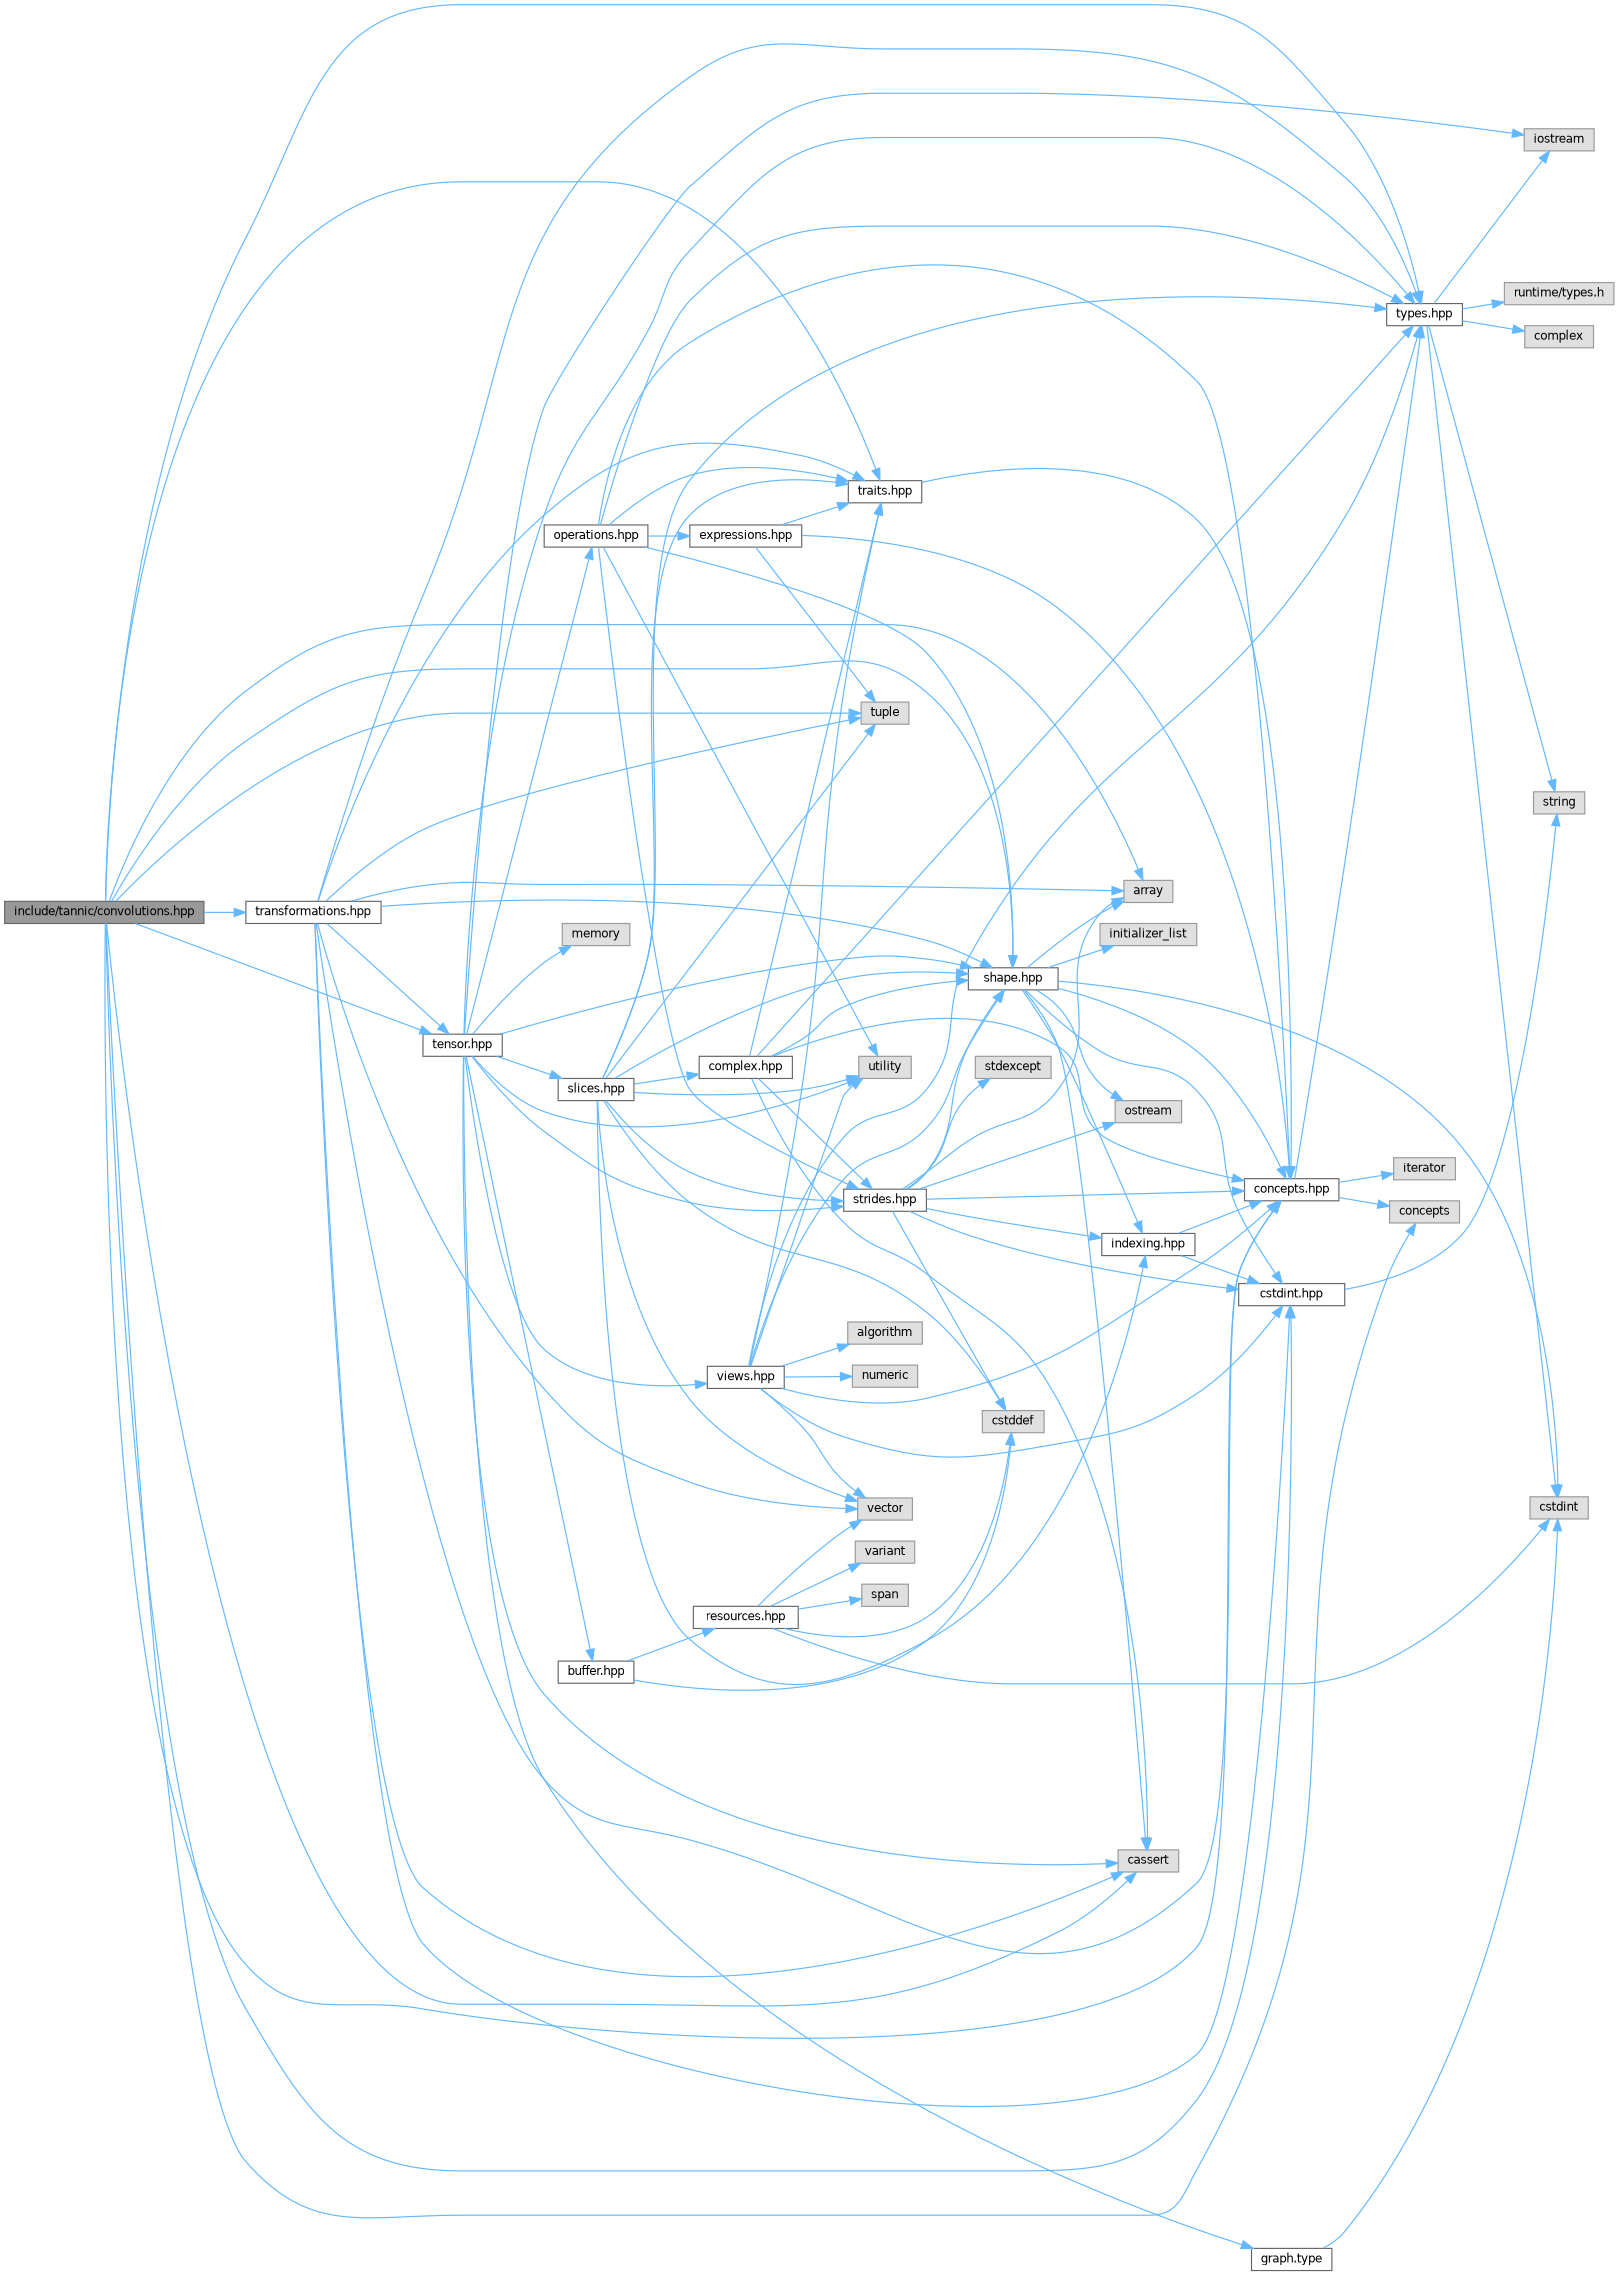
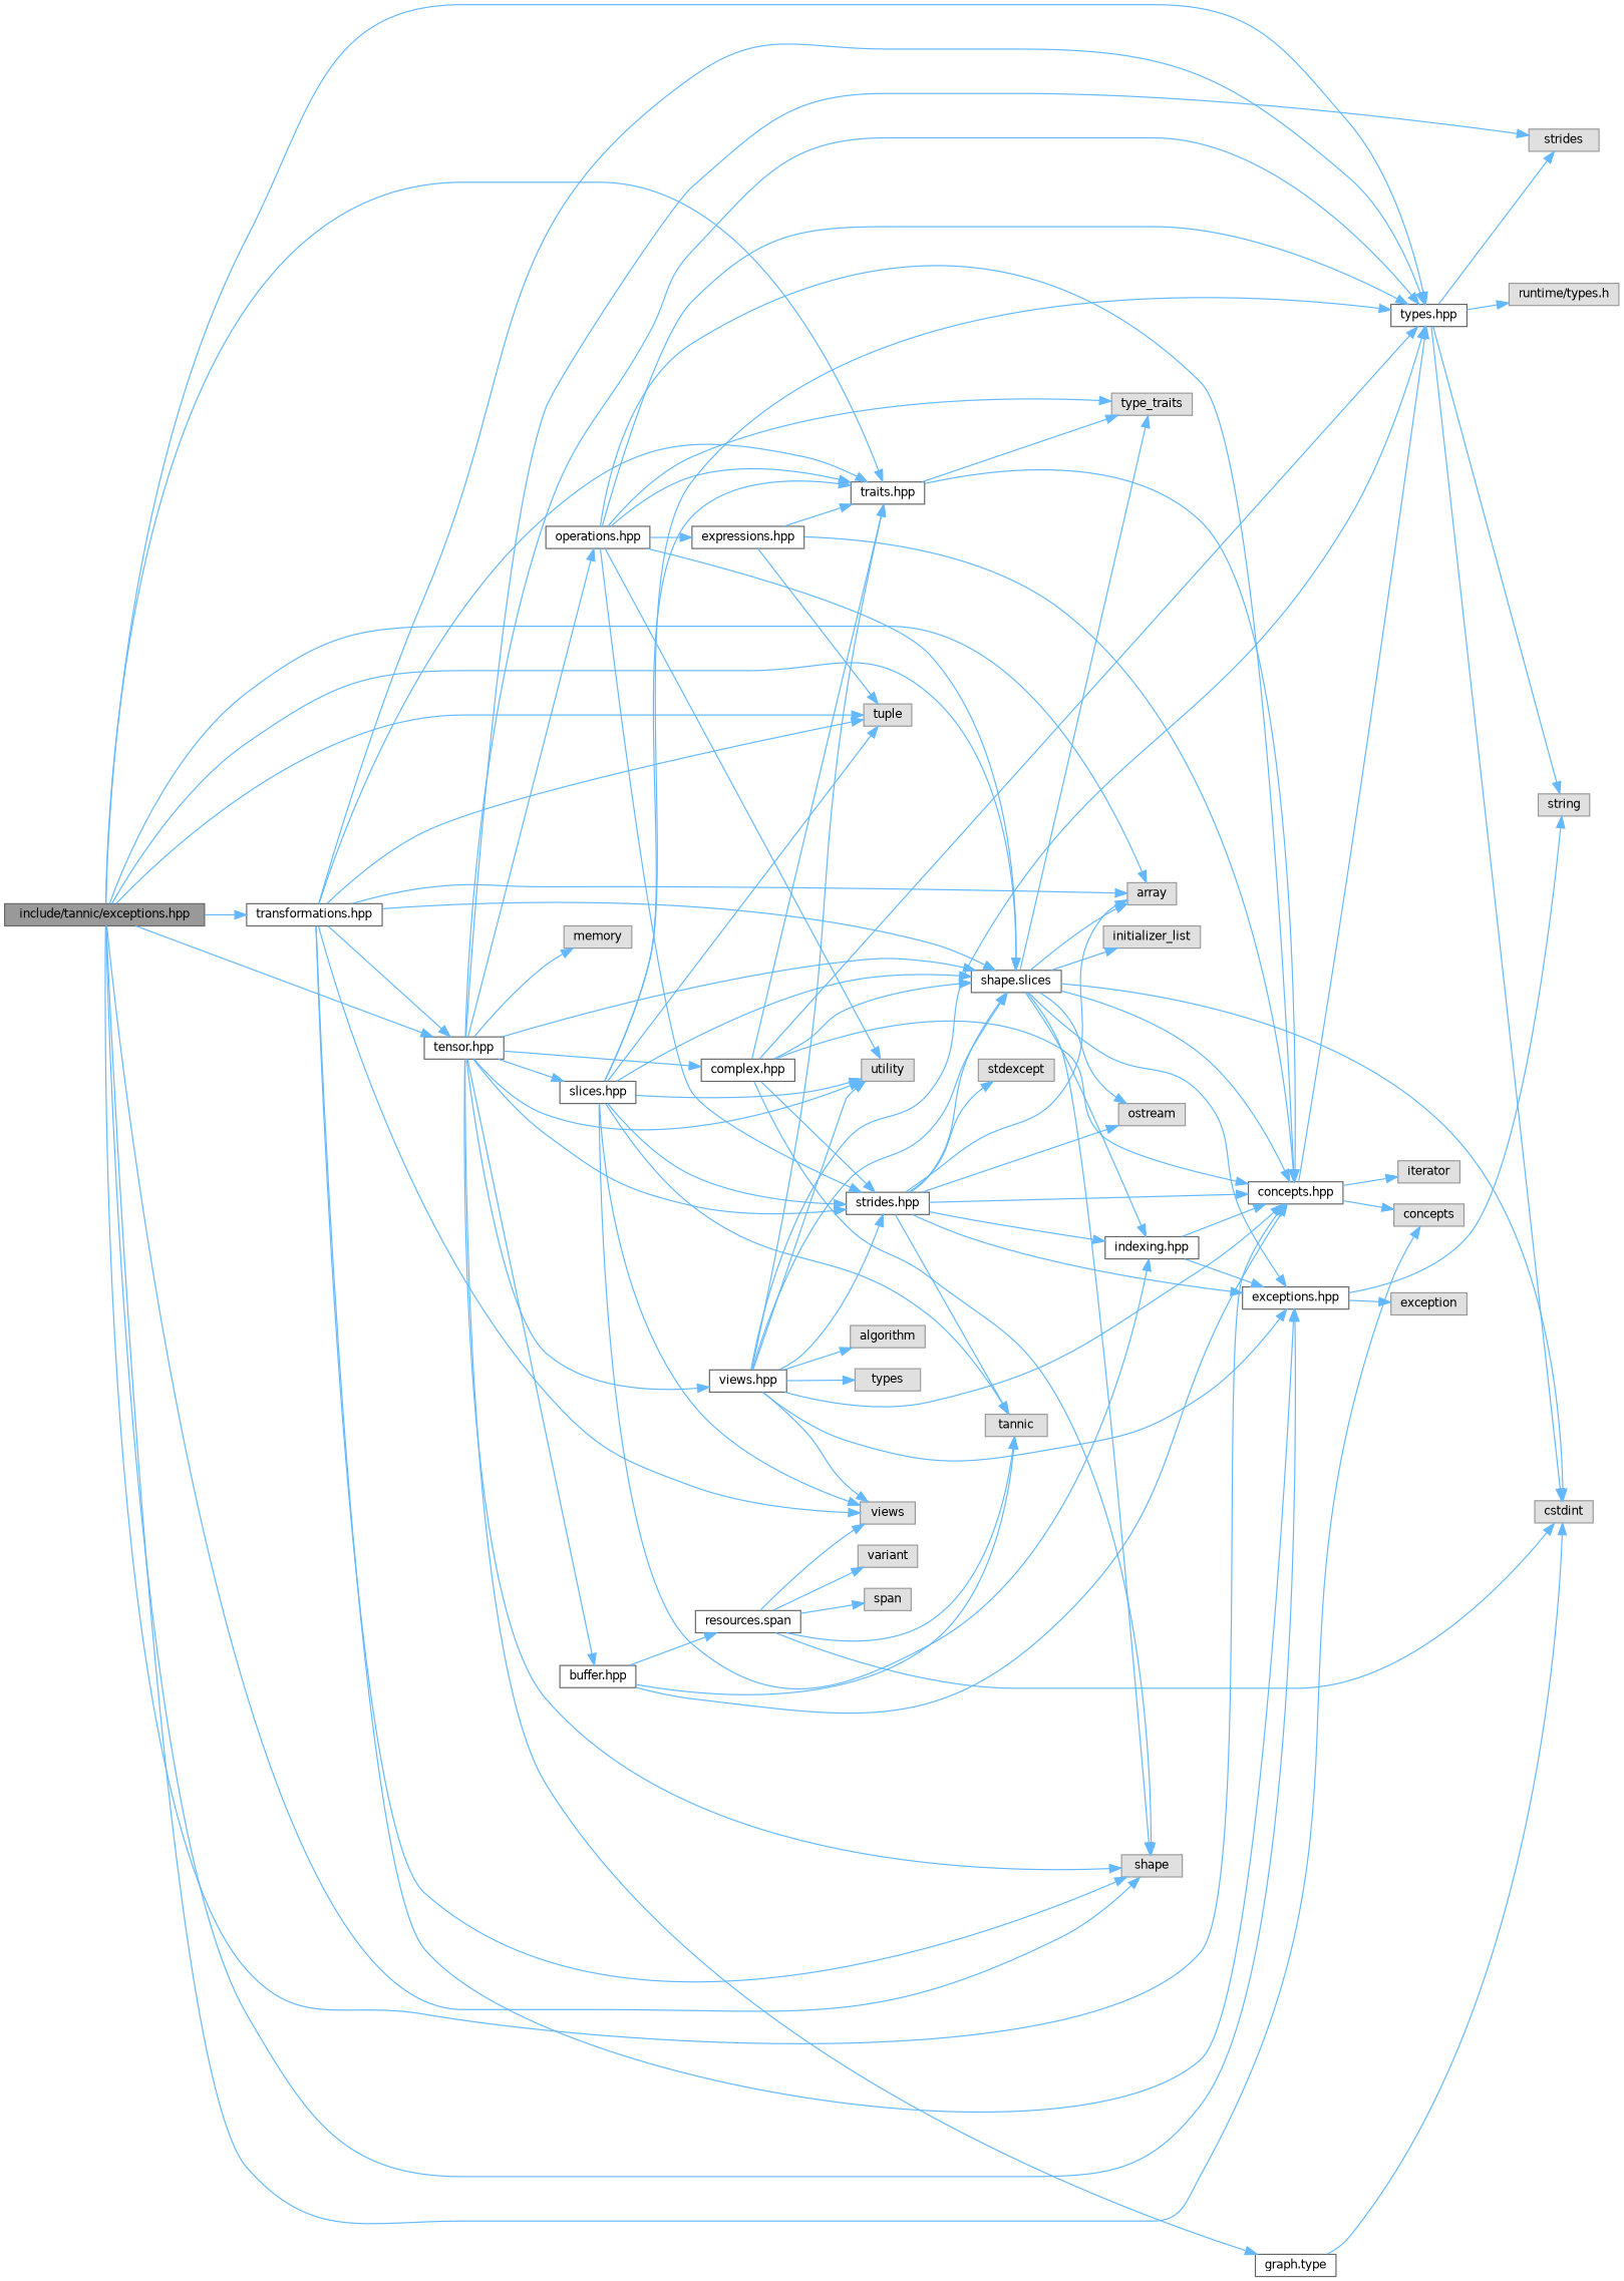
  digraph {
    rankdir=LR
    node [color=grey60 fillcolor="#E0E0E0" fontname=Helvetica fontsize=10 shape=box style=filled]
    edge [color=steelblue1 fontname=Helvetica fontsize=10 labelfontname=Helvetica labelfontsize=10 style=solid]
-   n1 [color=gray40 fillcolor=grey60 fontcolor=black height=0.2 label="include/tannic/convolutions.hpp" width=0.4]
+   n1 [color=gray40 fillcolor=grey60 fontcolor=black height=0.2 label="include/tannic/exceptions.hpp" width=0.4]
    n2 [height=0.2 label=tuple width=0.4]
    n3 [height=0.2 label=array width=0.4]
-   n4 [height=0.2 label=cassert width=0.4]
+   n4 [height=0.2 label=shape width=0.4]
    n5 [color=grey40 fillcolor=white height=0.2 label="concepts.hpp" width=0.4]
    n6 [color=grey40 fillcolor=white height=0.2 label="types.hpp" width=0.4]
    n7 [color=grey40 fillcolor=white height=0.2 label="traits.hpp" width=0.4]
-   n8 [color=grey40 fillcolor=white height=0.2 label="shape.hpp" width=0.4]
-   n9 [color=grey40 fillcolor=white height=0.2 label="cstdint.hpp" width=0.4]
+   n8 [color=grey40 fillcolor=white height=0.2 label="shape.slices" width=0.4]
+   n9 [color=grey40 fillcolor=white height=0.2 label="exceptions.hpp" width=0.4]
    n10 [color=grey40 fillcolor=white height=0.2 label="tensor.hpp" width=0.4]
    n11 [color=grey40 fillcolor=white height=0.2 label="transformations.hpp" width=0.4]
    n12 [height=0.2 label=concepts width=0.4]
-   n13 [height=0.2 label=vector width=0.4]
+   n13 [height=0.2 label=views width=0.4]
    n14 [height=0.2 label=iterator width=0.4]
-   n15 [height=0.2 label=iostream width=0.4]
+   n15 [height=0.2 label=strides width=0.4]
    n16 [height=0.2 label=cstdint width=0.4]
    n17 [height=0.2 label=string width=0.4]
-   n18 [height=0.2 label=complex width=0.4]
    n19 [height=0.2 label="runtime/types.h" width=0.4]
+   n20 [height=0.2 label=type_traits width=0.4]
    n21 [height=0.2 label=initializer_list width=0.4]
    n22 [height=0.2 label=ostream width=0.4]
    n23 [color=grey40 fillcolor=white height=0.2 label="indexing.hpp" width=0.4]
+   n24 [height=0.2 label=exception width=0.4]
    n25 [height=0.2 label=memory width=0.4]
    n26 [height=0.2 label=utility width=0.4]
    n27 [color=grey40 fillcolor=white height=0.2 label="strides.hpp" width=0.4]
    n28 [color=grey40 fillcolor=white height=0.2 label="buffer.hpp" width=0.4]
    n29 [color=grey40 fillcolor=white height=0.2 label="slices.hpp" width=0.4]
    n30 [color=grey40 fillcolor=white height=0.2 label="views.hpp" width=0.4]
    n31 [color=grey40 fillcolor=white height=0.2 label="operations.hpp" width=0.4]
    n32 [color=grey40 fillcolor=white height=0.2 label="complex.hpp" width=0.4]
    n33 [color=grey40 fillcolor=white height=0.2 label="graph.type" width=0.4]
-   n34 [height=0.2 label=cstddef width=0.4]
+   n34 [height=0.2 label=tannic width=0.4]
    n35 [height=0.2 label=stdexcept width=0.4]
-   n36 [color=grey40 fillcolor=white height=0.2 label="resources.hpp" width=0.4]
+   n36 [color=grey40 fillcolor=white height=0.2 label="resources.span" width=0.4]
    n37 [height=0.2 label=algorithm width=0.4]
-   n38 [height=0.2 label=numeric width=0.4]
+   n38 [height=0.2 label=types width=0.4]
    n39 [color=grey40 fillcolor=white height=0.2 label="expressions.hpp" width=0.4]
    n40 [height=0.2 label=span width=0.4]
    n41 [height=0.2 label=variant width=0.4]
    n1 -> n2
    n1 -> n3
    n1 -> n4
    n1 -> n5
    n1 -> n6
    n1 -> n7
    n1 -> n8
    n1 -> n9
    n1 -> n10
    n1 -> n11
    n1 -> n12
    n5 -> n6
    n5 -> n12
    n5 -> n14
    n6 -> n15
    n6 -> n16
    n6 -> n17
-   n6 -> n18
    n6 -> n19
    n7 -> n5
+   n7 -> n20
    n8 -> n3
    n8 -> n4
    n8 -> n5
    n8 -> n9
    n8 -> n16
+   n8 -> n20
    n8 -> n21
    n8 -> n22
    n8 -> n23
    n9 -> n17
+   n9 -> n24
    n10 -> n4
    n10 -> n6
    n10 -> n8
    n10 -> n15
    n10 -> n25
    n10 -> n26
    n10 -> n27
    n10 -> n28
    n10 -> n29
    n10 -> n30
    n10 -> n31
-   n29 -> n32
+   n10 -> n32
    n10 -> n33
    n11 -> n2
    n11 -> n3
    n11 -> n4
-   n11 -> n5
+   n28 -> n5
    n11 -> n6
    n11 -> n7
    n11 -> n8
    n11 -> n9
    n11 -> n10
    n11 -> n13
    n23 -> n5
    n23 -> n9
    n27 -> n3
    n27 -> n5
    n27 -> n8
    n27 -> n9
    n27 -> n22
    n27 -> n23
    n27 -> n34
    n27 -> n35
    n28 -> n34
    n28 -> n36
    n29 -> n2
    n29 -> n6
    n29 -> n7
    n29 -> n8
    n29 -> n13
    n29 -> n23
    n29 -> n26
    n29 -> n27
    n29 -> n34
    n30 -> n5
    n30 -> n6
    n30 -> n7
    n30 -> n8
    n30 -> n9
    n30 -> n13
    n30 -> n26
+   n30 -> n27
    n30 -> n37
    n30 -> n38
    n31 -> n5
    n31 -> n6
    n31 -> n7
    n31 -> n8
+   n31 -> n20
    n31 -> n26
    n31 -> n27
    n31 -> n39
    n32 -> n4
    n32 -> n5
    n32 -> n6
    n32 -> n7
    n32 -> n8
    n32 -> n27
    n33 -> n16
    n36 -> n13
    n36 -> n16
    n36 -> n34
    n36 -> n40
    n36 -> n41
    n39 -> n2
    n39 -> n5
    n39 -> n7
  }
